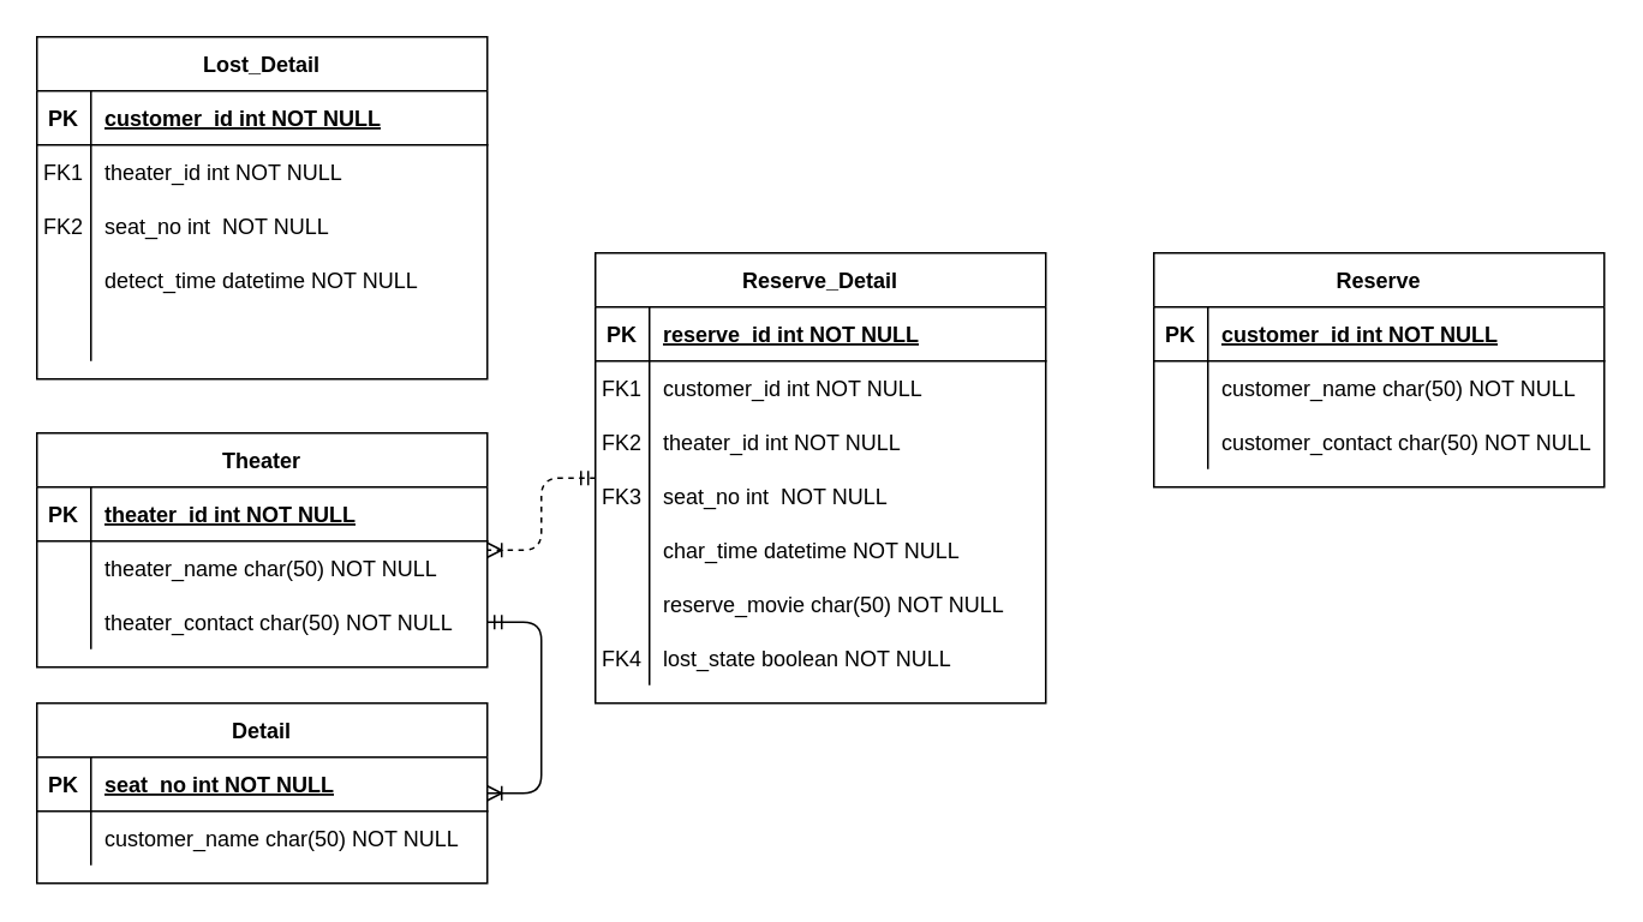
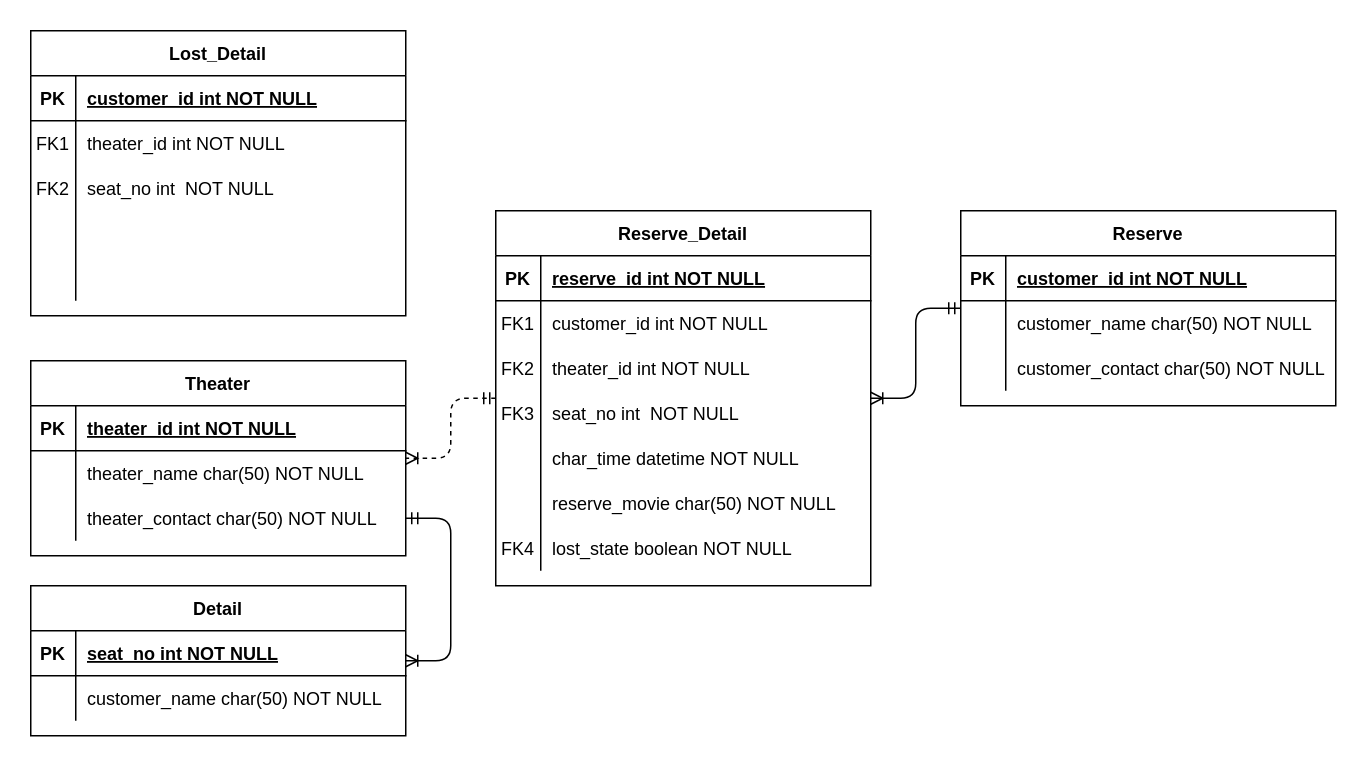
  <mxCell id="0" />
  <mxCell id="1" parent="0" />
  <mxCell id="2" value="Reserve_Detail" style="shape=table;startSize=30;container=1;collapsible=1;childLayout=tableLayout;fixedRows=1;rowLines=0;fontStyle=1;align=center;resizeLast=1;" parent="1" vertex="1"><mxGeometry x="330" y="140" width="250" height="250" as="geometry" /></mxCell>
  <mxCell id="3" value="" style="shape=partialRectangle;collapsible=0;dropTarget=0;pointerEvents=0;fillColor=none;points=[[0,0.5],[1,0.5]];portConstraint=eastwest;top=0;left=0;right=0;bottom=1;" parent="2" vertex="1"><mxGeometry y="30" width="250" height="30" as="geometry" /></mxCell>
  <mxCell id="4" value="PK" style="shape=partialRectangle;overflow=hidden;connectable=0;fillColor=none;top=0;left=0;bottom=0;right=0;fontStyle=1;" parent="3" vertex="1"><mxGeometry width="30" height="30" as="geometry" /></mxCell>
  <mxCell id="5" value="reserve_id int NOT NULL " style="shape=partialRectangle;overflow=hidden;connectable=0;fillColor=none;top=0;left=0;bottom=0;right=0;align=left;spacingLeft=6;fontStyle=5;" parent="3" vertex="1"><mxGeometry x="30" width="220" height="30" as="geometry" /></mxCell>
  <mxCell id="6" value="" style="shape=partialRectangle;collapsible=0;dropTarget=0;pointerEvents=0;fillColor=none;points=[[0,0.5],[1,0.5]];portConstraint=eastwest;top=0;left=0;right=0;bottom=0;" parent="2" vertex="1"><mxGeometry y="60" width="250" height="30" as="geometry" /></mxCell>
  <mxCell id="7" value="FK1" style="shape=partialRectangle;overflow=hidden;connectable=0;fillColor=none;top=0;left=0;bottom=0;right=0;" parent="6" vertex="1"><mxGeometry width="30" height="30" as="geometry" /></mxCell>
  <mxCell id="8" value="customer_id int NOT NULL" style="shape=partialRectangle;overflow=hidden;connectable=0;fillColor=none;top=0;left=0;bottom=0;right=0;align=left;spacingLeft=6;" parent="6" vertex="1"><mxGeometry x="30" width="220" height="30" as="geometry" /></mxCell>
  <mxCell id="9" style="shape=partialRectangle;collapsible=0;dropTarget=0;pointerEvents=0;fillColor=none;points=[[0,0.5],[1,0.5]];portConstraint=eastwest;top=0;left=0;right=0;bottom=0;" vertex="1" parent="2"><mxGeometry y="90" width="250" height="30" as="geometry" /></mxCell>
  <mxCell id="10" value="FK2" style="shape=partialRectangle;overflow=hidden;connectable=0;fillColor=none;top=0;left=0;bottom=0;right=0;" vertex="1" parent="9"><mxGeometry width="30" height="30" as="geometry" /></mxCell>
  <mxCell id="11" value="theater_id int NOT NULL" style="shape=partialRectangle;overflow=hidden;connectable=0;fillColor=none;top=0;left=0;bottom=0;right=0;align=left;spacingLeft=6;" vertex="1" parent="9"><mxGeometry x="30" width="220" height="30" as="geometry" /></mxCell>
  <mxCell id="12" value="" style="shape=partialRectangle;collapsible=0;dropTarget=0;pointerEvents=0;fillColor=none;points=[[0,0.5],[1,0.5]];portConstraint=eastwest;top=0;left=0;right=0;bottom=0;" parent="2" vertex="1"><mxGeometry y="120" width="250" height="30" as="geometry" /></mxCell>
  <mxCell id="13" value="FK3" style="shape=partialRectangle;overflow=hidden;connectable=0;fillColor=none;top=0;left=0;bottom=0;right=0;" parent="12" vertex="1"><mxGeometry width="30" height="30" as="geometry" /></mxCell>
  <mxCell id="14" value="seat_no int  NOT NULL" style="shape=partialRectangle;overflow=hidden;connectable=0;fillColor=none;top=0;left=0;bottom=0;right=0;align=left;spacingLeft=6;" parent="12" vertex="1"><mxGeometry x="30" width="220" height="30" as="geometry" /></mxCell>
  <mxCell id="15" style="shape=partialRectangle;collapsible=0;dropTarget=0;pointerEvents=0;fillColor=none;points=[[0,0.5],[1,0.5]];portConstraint=eastwest;top=0;left=0;right=0;bottom=0;" vertex="1" parent="2"><mxGeometry y="150" width="250" height="30" as="geometry" /></mxCell>
  <mxCell id="16" style="shape=partialRectangle;overflow=hidden;connectable=0;fillColor=none;top=0;left=0;bottom=0;right=0;" vertex="1" parent="15"><mxGeometry width="30" height="30" as="geometry" /></mxCell>
  <mxCell id="17" value="char_time datetime NOT NULL" style="shape=partialRectangle;overflow=hidden;connectable=0;fillColor=none;top=0;left=0;bottom=0;right=0;align=left;spacingLeft=6;" vertex="1" parent="15"><mxGeometry x="30" width="220" height="30" as="geometry" /></mxCell>
  <mxCell id="18" style="shape=partialRectangle;collapsible=0;dropTarget=0;pointerEvents=0;fillColor=none;points=[[0,0.5],[1,0.5]];portConstraint=eastwest;top=0;left=0;right=0;bottom=0;" vertex="1" parent="2"><mxGeometry y="180" width="250" height="30" as="geometry" /></mxCell>
  <mxCell id="19" style="shape=partialRectangle;overflow=hidden;connectable=0;fillColor=none;top=0;left=0;bottom=0;right=0;" vertex="1" parent="18"><mxGeometry width="30" height="30" as="geometry" /></mxCell>
  <mxCell id="20" value="reserve_movie char(50) NOT NULL" style="shape=partialRectangle;overflow=hidden;connectable=0;fillColor=none;top=0;left=0;bottom=0;right=0;align=left;spacingLeft=6;" vertex="1" parent="18"><mxGeometry x="30" width="220" height="30" as="geometry" /></mxCell>
  <mxCell id="21" style="shape=partialRectangle;collapsible=0;dropTarget=0;pointerEvents=0;fillColor=none;points=[[0,0.5],[1,0.5]];portConstraint=eastwest;top=0;left=0;right=0;bottom=0;" vertex="1" parent="2"><mxGeometry y="210" width="250" height="30" as="geometry" /></mxCell>
  <mxCell id="22" value="FK4" style="shape=partialRectangle;overflow=hidden;connectable=0;fillColor=none;top=0;left=0;bottom=0;right=0;" vertex="1" parent="21"><mxGeometry width="30" height="30" as="geometry" /></mxCell>
  <mxCell id="23" value="lost_state boolean NOT NULL" style="shape=partialRectangle;overflow=hidden;connectable=0;fillColor=none;top=0;left=0;bottom=0;right=0;align=left;spacingLeft=6;" vertex="1" parent="21"><mxGeometry x="30" width="220" height="30" as="geometry" /></mxCell>
  <mxCell id="24" value="Theater" style="shape=table;startSize=30;container=1;collapsible=1;childLayout=tableLayout;fixedRows=1;rowLines=0;fontStyle=1;align=center;resizeLast=1;" parent="1" vertex="1"><mxGeometry x="20" y="240" width="250" height="130" as="geometry" /></mxCell>
  <mxCell id="25" value="" style="shape=partialRectangle;collapsible=0;dropTarget=0;pointerEvents=0;fillColor=none;points=[[0,0.5],[1,0.5]];portConstraint=eastwest;top=0;left=0;right=0;bottom=1;" parent="24" vertex="1"><mxGeometry y="30" width="250" height="30" as="geometry" /></mxCell>
  <mxCell id="26" value="PK" style="shape=partialRectangle;overflow=hidden;connectable=0;fillColor=none;top=0;left=0;bottom=0;right=0;fontStyle=1;" parent="25" vertex="1"><mxGeometry width="30" height="30" as="geometry" /></mxCell>
  <mxCell id="27" value="theater_id int NOT NULL " style="shape=partialRectangle;overflow=hidden;connectable=0;fillColor=none;top=0;left=0;bottom=0;right=0;align=left;spacingLeft=6;fontStyle=5;" parent="25" vertex="1"><mxGeometry x="30" width="220" height="30" as="geometry" /></mxCell>
  <mxCell id="28" value="" style="shape=partialRectangle;collapsible=0;dropTarget=0;pointerEvents=0;fillColor=none;points=[[0,0.5],[1,0.5]];portConstraint=eastwest;top=0;left=0;right=0;bottom=0;" parent="24" vertex="1"><mxGeometry y="60" width="250" height="30" as="geometry" /></mxCell>
  <mxCell id="29" value="" style="shape=partialRectangle;overflow=hidden;connectable=0;fillColor=none;top=0;left=0;bottom=0;right=0;" parent="28" vertex="1"><mxGeometry width="30" height="30" as="geometry" /></mxCell>
  <mxCell id="30" value="theater_name char(50) NOT NULL" style="shape=partialRectangle;overflow=hidden;connectable=0;fillColor=none;top=0;left=0;bottom=0;right=0;align=left;spacingLeft=6;" parent="28" vertex="1"><mxGeometry x="30" width="220" height="30" as="geometry" /></mxCell>
  <mxCell id="31" value="" style="shape=partialRectangle;collapsible=0;dropTarget=0;pointerEvents=0;fillColor=none;points=[[0,0.5],[1,0.5]];portConstraint=eastwest;top=0;left=0;right=0;bottom=0;" parent="24" vertex="1"><mxGeometry y="90" width="250" height="30" as="geometry" /></mxCell>
  <mxCell id="32" value="" style="shape=partialRectangle;overflow=hidden;connectable=0;fillColor=none;top=0;left=0;bottom=0;right=0;" parent="31" vertex="1"><mxGeometry width="30" height="30" as="geometry" /></mxCell>
  <mxCell id="33" value="theater_contact char(50) NOT NULL" style="shape=partialRectangle;overflow=hidden;connectable=0;fillColor=none;top=0;left=0;bottom=0;right=0;align=left;spacingLeft=6;" parent="31" vertex="1"><mxGeometry x="30" width="220" height="30" as="geometry" /></mxCell>
  <mxCell id="34" value="Detail" style="shape=table;startSize=30;container=1;collapsible=1;childLayout=tableLayout;fixedRows=1;rowLines=0;fontStyle=1;align=center;resizeLast=1;" parent="1" vertex="1"><mxGeometry x="20" y="390" width="250" height="100" as="geometry" /></mxCell>
  <mxCell id="35" value="" style="shape=partialRectangle;collapsible=0;dropTarget=0;pointerEvents=0;fillColor=none;points=[[0,0.5],[1,0.5]];portConstraint=eastwest;top=0;left=0;right=0;bottom=1;" parent="34" vertex="1"><mxGeometry y="30" width="250" height="30" as="geometry" /></mxCell>
  <mxCell id="36" value="PK" style="shape=partialRectangle;overflow=hidden;connectable=0;fillColor=none;top=0;left=0;bottom=0;right=0;fontStyle=1;" parent="35" vertex="1"><mxGeometry width="30" height="30" as="geometry" /></mxCell>
  <mxCell id="37" value="seat_no int NOT NULL" style="shape=partialRectangle;overflow=hidden;connectable=0;fillColor=none;top=0;left=0;bottom=0;right=0;align=left;spacingLeft=6;fontStyle=5;" parent="35" vertex="1"><mxGeometry x="30" width="220" height="30" as="geometry" /></mxCell>
  <mxCell id="38" value="" style="shape=partialRectangle;collapsible=0;dropTarget=0;pointerEvents=0;fillColor=none;points=[[0,0.5],[1,0.5]];portConstraint=eastwest;top=0;left=0;right=0;bottom=0;" parent="34" vertex="1"><mxGeometry y="60" width="250" height="30" as="geometry" /></mxCell>
  <mxCell id="39" value="" style="shape=partialRectangle;overflow=hidden;connectable=0;fillColor=none;top=0;left=0;bottom=0;right=0;" parent="38" vertex="1"><mxGeometry width="30" height="30" as="geometry" /></mxCell>
  <mxCell id="40" value="customer_name char(50) NOT NULL" style="shape=partialRectangle;overflow=hidden;connectable=0;fillColor=none;top=0;left=0;bottom=0;right=0;align=left;spacingLeft=6;" parent="38" vertex="1"><mxGeometry x="30" width="220" height="30" as="geometry" /></mxCell>
  <mxCell id="41" value="Reserve" style="shape=table;startSize=30;container=1;collapsible=1;childLayout=tableLayout;fixedRows=1;rowLines=0;fontStyle=1;align=center;resizeLast=1;" vertex="1" parent="1"><mxGeometry x="640" y="140" width="250" height="130" as="geometry"><mxRectangle x="110" y="110" width="100" height="30" as="alternateBounds" /></mxGeometry></mxCell>
  <mxCell id="42" value="" style="shape=partialRectangle;collapsible=0;dropTarget=0;pointerEvents=0;fillColor=none;points=[[0,0.5],[1,0.5]];portConstraint=eastwest;top=0;left=0;right=0;bottom=1;" vertex="1" parent="41"><mxGeometry y="30" width="250" height="30" as="geometry" /></mxCell>
  <mxCell id="43" value="PK" style="shape=partialRectangle;overflow=hidden;connectable=0;fillColor=none;top=0;left=0;bottom=0;right=0;fontStyle=1;" vertex="1" parent="42"><mxGeometry width="30" height="30" as="geometry" /></mxCell>
  <mxCell id="44" value="customer_id int NOT NULL " style="shape=partialRectangle;overflow=hidden;connectable=0;fillColor=none;top=0;left=0;bottom=0;right=0;align=left;spacingLeft=6;fontStyle=5;" vertex="1" parent="42"><mxGeometry x="30" width="220" height="30" as="geometry" /></mxCell>
  <mxCell id="45" value="" style="shape=partialRectangle;collapsible=0;dropTarget=0;pointerEvents=0;fillColor=none;points=[[0,0.5],[1,0.5]];portConstraint=eastwest;top=0;left=0;right=0;bottom=0;" vertex="1" parent="41"><mxGeometry y="60" width="250" height="30" as="geometry" /></mxCell>
  <mxCell id="46" value="" style="shape=partialRectangle;overflow=hidden;connectable=0;fillColor=none;top=0;left=0;bottom=0;right=0;" vertex="1" parent="45"><mxGeometry width="30" height="30" as="geometry" /></mxCell>
  <mxCell id="47" value="customer_name char(50) NOT NULL" style="shape=partialRectangle;overflow=hidden;connectable=0;fillColor=none;top=0;left=0;bottom=0;right=0;align=left;spacingLeft=6;" vertex="1" parent="45"><mxGeometry x="30" width="220" height="30" as="geometry" /></mxCell>
  <mxCell id="48" style="shape=partialRectangle;collapsible=0;dropTarget=0;pointerEvents=0;fillColor=none;points=[[0,0.5],[1,0.5]];portConstraint=eastwest;top=0;left=0;right=0;bottom=0;" vertex="1" parent="41"><mxGeometry y="90" width="250" height="30" as="geometry" /></mxCell>
  <mxCell id="49" style="shape=partialRectangle;overflow=hidden;connectable=0;fillColor=none;top=0;left=0;bottom=0;right=0;" vertex="1" parent="48"><mxGeometry width="30" height="30" as="geometry" /></mxCell>
  <mxCell id="50" value="customer_contact char(50) NOT NULL" style="shape=partialRectangle;overflow=hidden;connectable=0;fillColor=none;top=0;left=0;bottom=0;right=0;align=left;spacingLeft=6;strokeColor=#FF3333;" vertex="1" parent="48"><mxGeometry x="30" width="220" height="30" as="geometry" /></mxCell>
  <mxCell id="51" value="Lost_Detail" style="shape=table;startSize=30;container=1;collapsible=1;childLayout=tableLayout;fixedRows=1;rowLines=0;fontStyle=1;align=center;resizeLast=1;" vertex="1" parent="1"><mxGeometry x="20" y="20" width="250" height="190" as="geometry" /></mxCell>
  <mxCell id="52" value="" style="shape=partialRectangle;collapsible=0;dropTarget=0;pointerEvents=0;fillColor=none;points=[[0,0.5],[1,0.5]];portConstraint=eastwest;top=0;left=0;right=0;bottom=1;" vertex="1" parent="51"><mxGeometry y="30" width="250" height="30" as="geometry" /></mxCell>
  <mxCell id="53" value="PK" style="shape=partialRectangle;overflow=hidden;connectable=0;fillColor=none;top=0;left=0;bottom=0;right=0;fontStyle=1;" vertex="1" parent="52"><mxGeometry width="30" height="30" as="geometry" /></mxCell>
  <mxCell id="54" value="customer_id int NOT NULL " style="shape=partialRectangle;overflow=hidden;connectable=0;fillColor=none;top=0;left=0;bottom=0;right=0;align=left;spacingLeft=6;fontStyle=5;" vertex="1" parent="52"><mxGeometry x="30" width="220" height="30" as="geometry" /></mxCell>
  <mxCell id="55" style="shape=partialRectangle;collapsible=0;dropTarget=0;pointerEvents=0;fillColor=none;points=[[0,0.5],[1,0.5]];portConstraint=eastwest;top=0;left=0;right=0;bottom=0;" vertex="1" parent="51"><mxGeometry y="60" width="250" height="30" as="geometry" /></mxCell>
  <mxCell id="56" value="FK1" style="shape=partialRectangle;overflow=hidden;connectable=0;fillColor=none;top=0;left=0;bottom=0;right=0;" vertex="1" parent="55"><mxGeometry width="30" height="30" as="geometry" /></mxCell>
  <mxCell id="57" value="theater_id int NOT NULL" style="shape=partialRectangle;overflow=hidden;connectable=0;fillColor=none;top=0;left=0;bottom=0;right=0;align=left;spacingLeft=6;" vertex="1" parent="55"><mxGeometry x="30" width="220" height="30" as="geometry" /></mxCell>
  <mxCell id="58" value="" style="shape=partialRectangle;collapsible=0;dropTarget=0;pointerEvents=0;fillColor=none;points=[[0,0.5],[1,0.5]];portConstraint=eastwest;top=0;left=0;right=0;bottom=0;" vertex="1" parent="51"><mxGeometry y="90" width="250" height="30" as="geometry" /></mxCell>
  <mxCell id="59" value="FK2" style="shape=partialRectangle;overflow=hidden;connectable=0;fillColor=none;top=0;left=0;bottom=0;right=0;" vertex="1" parent="58"><mxGeometry width="30" height="30" as="geometry" /></mxCell>
  <mxCell id="60" value="seat_no int  NOT NULL" style="shape=partialRectangle;overflow=hidden;connectable=0;fillColor=none;top=0;left=0;bottom=0;right=0;align=left;spacingLeft=6;" vertex="1" parent="58"><mxGeometry x="30" width="220" height="30" as="geometry" /></mxCell>
  <mxCell id="61" style="shape=partialRectangle;collapsible=0;dropTarget=0;pointerEvents=0;fillColor=none;points=[[0,0.5],[1,0.5]];portConstraint=eastwest;top=0;left=0;right=0;bottom=0;" vertex="1" parent="51"><mxGeometry y="120" width="250" height="30" as="geometry" /></mxCell>
  <mxCell id="62" style="shape=partialRectangle;overflow=hidden;connectable=0;fillColor=none;top=0;left=0;bottom=0;right=0;" vertex="1" parent="61"><mxGeometry width="30" height="30" as="geometry" /></mxCell>
- <mxCell id="63" value="detect_time datetime NOT NULL" style="shape=partialRectangle;overflow=hidden;connectable=0;fillColor=none;top=0;left=0;bottom=0;right=0;align=left;spacingLeft=6;" vertex="1" parent="61"><mxGeometry x="30" width="220" height="30" as="geometry" /></mxCell>
  <mxCell id="64" style="shape=partialRectangle;collapsible=0;dropTarget=0;pointerEvents=0;fillColor=none;points=[[0,0.5],[1,0.5]];portConstraint=eastwest;top=0;left=0;right=0;bottom=0;" vertex="1" parent="51"><mxGeometry y="150" width="250" height="30" as="geometry" /></mxCell>
  <mxCell id="65" style="shape=partialRectangle;overflow=hidden;connectable=0;fillColor=none;top=0;left=0;bottom=0;right=0;" vertex="1" parent="64"><mxGeometry width="30" height="30" as="geometry" /></mxCell>
  <mxCell id="66" style="shape=partialRectangle;overflow=hidden;connectable=0;fillColor=none;top=0;left=0;bottom=0;right=0;align=left;spacingLeft=6;" vertex="1" parent="64"><mxGeometry x="30" width="220" height="30" as="geometry" /></mxCell>
  <mxCell id="67" value="" style="edgeStyle=entityRelationEdgeStyle;fontSize=12;html=1;endArrow=ERoneToMany;startArrow=ERmandOne;exitX=1;exitY=0.5;exitDx=0;exitDy=0;" edge="1" parent="1" source="31" target="34"><mxGeometry width="100" height="100" relative="1" as="geometry"><mxPoint x="1030" y="620" as="sourcePoint" /><mxPoint x="1130" y="520" as="targetPoint" /></mxGeometry></mxCell>
  <mxCell id="68" value="" style="edgeStyle=entityRelationEdgeStyle;fontSize=12;html=1;endArrow=ERoneToMany;startArrow=ERmandOne;dashed=1;" edge="1" parent="1" source="2" target="24"><mxGeometry width="100" height="100" relative="1" as="geometry"><mxPoint x="980" y="705" as="sourcePoint" /><mxPoint x="980" y="850" as="targetPoint" /></mxGeometry></mxCell>
  <mxCell id="69" style="edgeStyle=none;rounded=0;orthogonalLoop=1;jettySize=auto;html=1;exitX=0.25;exitY=0;exitDx=0;exitDy=0;" edge="1" parent="1" source="51" target="51"><mxGeometry relative="1" as="geometry" /></mxCell>
+ <mxCell id="70" value="" style="edgeStyle=entityRelationEdgeStyle;fontSize=12;html=1;endArrow=ERoneToMany;startArrow=ERmandOne;" edge="1" parent="1" source="41" target="2"><mxGeometry width="100" height="100" relative="1" as="geometry"><mxPoint x="590" y="435" as="sourcePoint" /><mxPoint x="720" y="365" as="targetPoint" /></mxGeometry></mxCell>
